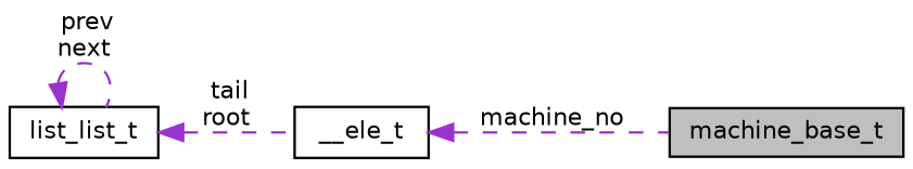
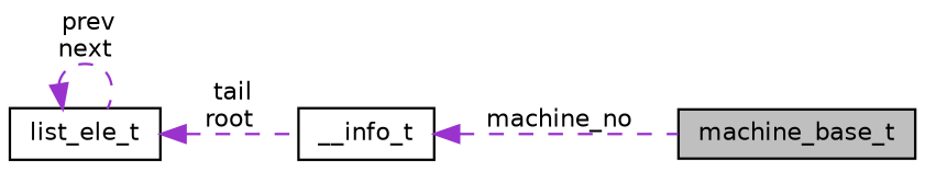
  digraph {
    rankdir=LR
    node [color=black fillcolor=white fontname=Helvetica fontsize=10 shape=record style=filled]
    edge [color=darkorchid3 dir=back fontname=Helvetica fontsize=10 labelfontname=Helvetica labelfontsize=10 style=dashed]
    n1 [fillcolor=grey75 fontcolor=black height=0.2 label=machine_base_t width=0.4]
-   n2 [height=0.2 label=__ele_t width=0.4]
-   n3 [height=0.2 label=list_list_t width=0.4]
+   n2 [height=0.2 label=__info_t width=0.4]
+   n3 [height=0.2 label=list_ele_t width=0.4]
    n2 -> n1 [label=" machine_no"]
    n3 -> n2 [label=" tail\nroot"]
    n3 -> n3 [label=" prev\nnext"]
  }
